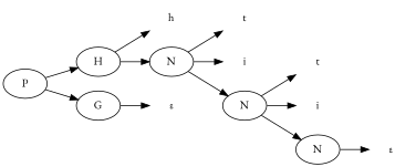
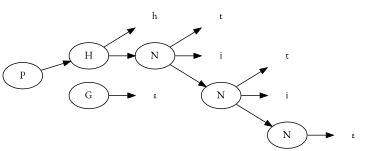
  digraph {
    rankdir=LR
    fontname="EB Garamond"
    node [shape=none fontname="EB Garamond"]
    edge [fontname="EB Garamond"]
    h
    t
    i
    n4 [label=N shape=""]
    n5 [label=t]
    n6 [label=i]
    n7 [label=N shape=""]
    "ε"
    n9 [label="ε"]
    P [shape=""]
    H [shape=""]
    G [shape=""]
    N [shape=""]
    n4 -> n5
    n4 -> n6
    n4 -> n7
    n7 -> "ε"
    P -> H
-   P -> G
    H -> h
    H -> N
    G -> n9
    N -> t
    N -> i
    N -> n4
  }
